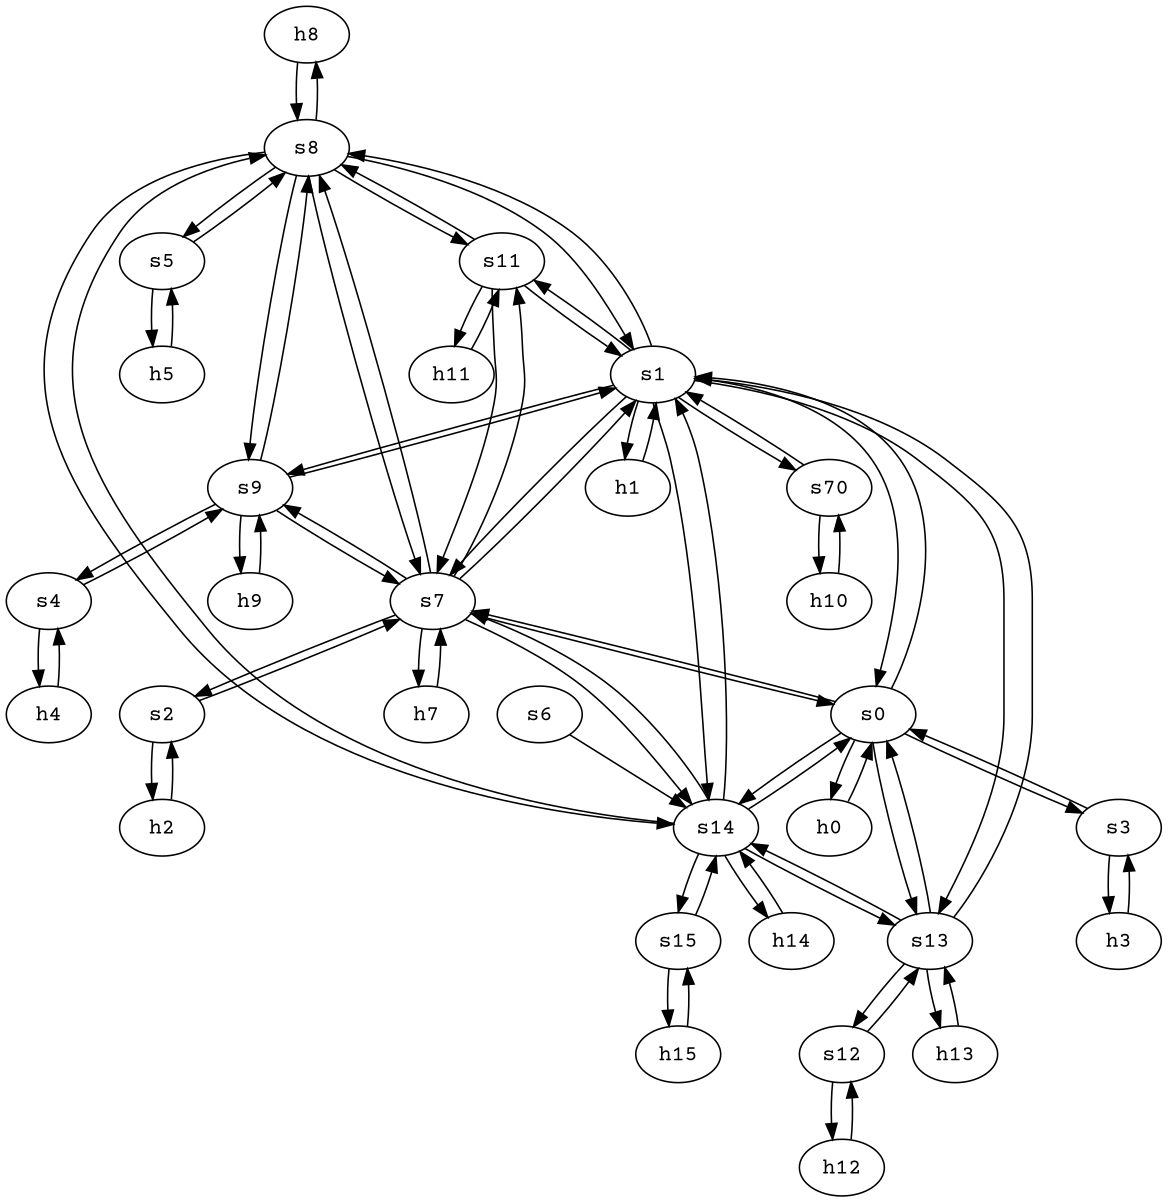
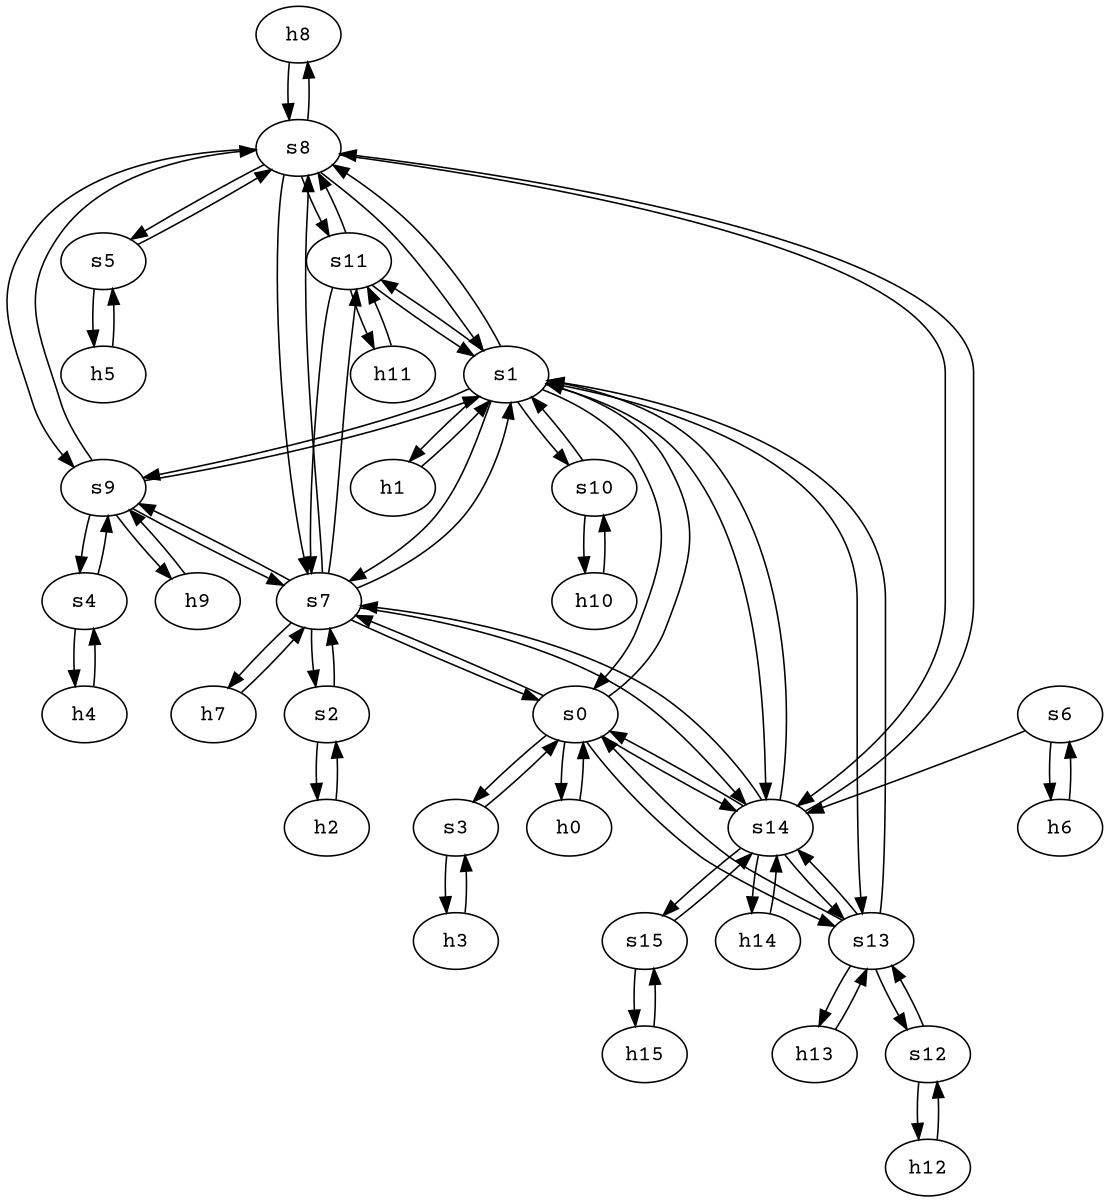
  strict digraph {
    fontname="Courier Prime"
    node [fontname="Courier Prime" type=host]
    edge [capacity="1Gbps" cost=1 dst_port=1 fontname="Courier Prime" src_port=1]
    h8 [ip="111.0.8.8" mac="00:00:00:00:8:8"]
    s8 [type=switch]
    s9 [type=switch]
    s1 [type=switch]
    s7 [type=switch]
    s5 [type=switch]
    s14 [type=switch]
    s11 [type=switch]
    h9 [ip="111.0.9.9" mac="00:00:00:00:9:9"]
    s4 [type=switch]
    s0 [type=switch]
    s13 [type=switch]
    h1 [ip="111.0.1.1" mac="00:00:00:00:1:1"]
-   s10 [type=switch label=s70]
+   s10 [type=switch]
    s2 [type=switch]
    h7 [ip="111.0.7.7" mac="00:00:00:00:7:7"]
    h5 [ip="111.0.5.5" mac="00:00:00:00:5:5"]
    s15 [type=switch]
    h14 [ip="111.0.14.14" mac="00:00:00:00:14:14"]
    h11 [ip="111.0.11.11" mac="00:00:00:00:11:11"]
    h4 [ip="111.0.4.4" mac="00:00:00:00:4:4"]
    h2 [ip="111.0.2.2" mac="00:00:00:00:2:2"]
    h3 [ip="111.0.3.3" mac="00:00:00:00:3:3"]
    s3 [type=switch]
    h0 [ip="111.0.0.0" mac="00:00:00:00:0:0"]
    s12 [type=switch]
    h13 [ip="111.0.13.13" mac="00:00:00:00:13:13"]
    h10 [ip="111.0.10.10" mac="00:00:00:00:10:10"]
+   h6 [ip="111.0.6.6" mac="00:00:00:00:6:6"]
    s6 [type=switch]
    h15 [ip="111.0.15.15" mac="00:00:00:00:15:15"]
    h12 [ip="111.0.12.12" mac="00:00:00:00:12:12"]
    h8 -> s8
    s8 -> h8
    s8 -> s9 [dst_port=7 src_port=8]
    s8 -> s1 [dst_port=7 src_port=2]
    s8 -> s7 [dst_port=11 src_port=6]
    s8 -> s5 [dst_port=2 src_port=3]
    s8 -> s14 [dst_port=8 src_port=10]
    s8 -> s11 [dst_port=4 src_port=9]
    s9 -> s8 [dst_port=8 src_port=7]
    s9 -> s1 [dst_port=8 src_port=2]
    s9 -> s7 [dst_port=13 src_port=5]
    s9 -> h9
    s9 -> s4 [dst_port=2 src_port=3]
    s1 -> s8 [dst_port=2 src_port=7]
    s1 -> s9 [dst_port=2 src_port=8]
    s1 -> s7 [dst_port=7 src_port=6]
    s1 -> s14 [dst_port=5 src_port=13]
    s1 -> s11 [dst_port=2 src_port=10]
    s1 -> s0 [dst_port=3 src_port=3]
    s1 -> s13 [dst_port=3 src_port=11]
    s1 -> h1
    s1 -> s10 [dst_port=2 src_port=9]
    s7 -> s8 [dst_port=6 src_port=11]
    s7 -> s9 [dst_port=5 src_port=13]
    s7 -> s1 [dst_port=6 src_port=7]
    s7 -> s14 [dst_port=7 src_port=15]
    s7 -> s11 [dst_port=3 src_port=14]
    s7 -> s0 [dst_port=10 src_port=4]
    s7 -> s2 [dst_port=2 src_port=8]
    s7 -> h7
    s5 -> s8 [dst_port=3 src_port=2]
    s5 -> h5
    s14 -> s8 [dst_port=10 src_port=8]
    s14 -> s1 [dst_port=13 src_port=5]
    s14 -> s7 [dst_port=15 src_port=7]
    s14 -> s0 [dst_port=7 src_port=3]
    s14 -> s13 [dst_port=5 src_port=9]
    s14 -> s15 [dst_port=2 src_port=10]
    s14 -> h14
    s11 -> s8 [dst_port=9 src_port=4]
    s11 -> s1 [dst_port=10 src_port=2]
    s11 -> s7 [dst_port=14 src_port=3]
    s11 -> h11
    h9 -> s9
    s4 -> s9 [dst_port=3 src_port=2]
    s4 -> h4
    s0 -> s1 [dst_port=3 src_port=3]
    s0 -> s7 [dst_port=4 src_port=10]
    s0 -> s14 [dst_port=3 src_port=7]
    s0 -> s13 [dst_port=2 src_port=5]
    s0 -> s3 [dst_port=2 src_port=4]
    s0 -> h0
    s13 -> s1 [dst_port=11 src_port=3]
    s13 -> s14 [dst_port=9 src_port=5]
    s13 -> s0 [dst_port=5 src_port=2]
    s13 -> s12 [dst_port=2 src_port=4]
    s13 -> h13
    h1 -> s1
    s10 -> s1 [dst_port=9 src_port=2]
    s10 -> h10
    s2 -> s7 [dst_port=8 src_port=2]
    s2 -> h2
    h7 -> s7
    h5 -> s5
    s15 -> s14 [dst_port=10 src_port=2]
    s15 -> h15
    h14 -> s14
    h11 -> s11
    h4 -> s4
    h2 -> s2
    h3 -> s3
    s3 -> s0 [dst_port=4 src_port=2]
    s3 -> h3
    h0 -> s0
    s12 -> s13 [dst_port=4 src_port=2]
    s12 -> h12
    h13 -> s13
    h10 -> s10
+   h6 -> s6
    s6 -> s14 [dst_port=6 src_port=2]
+   s6 -> h6
    h15 -> s15
    h12 -> s12
  }
